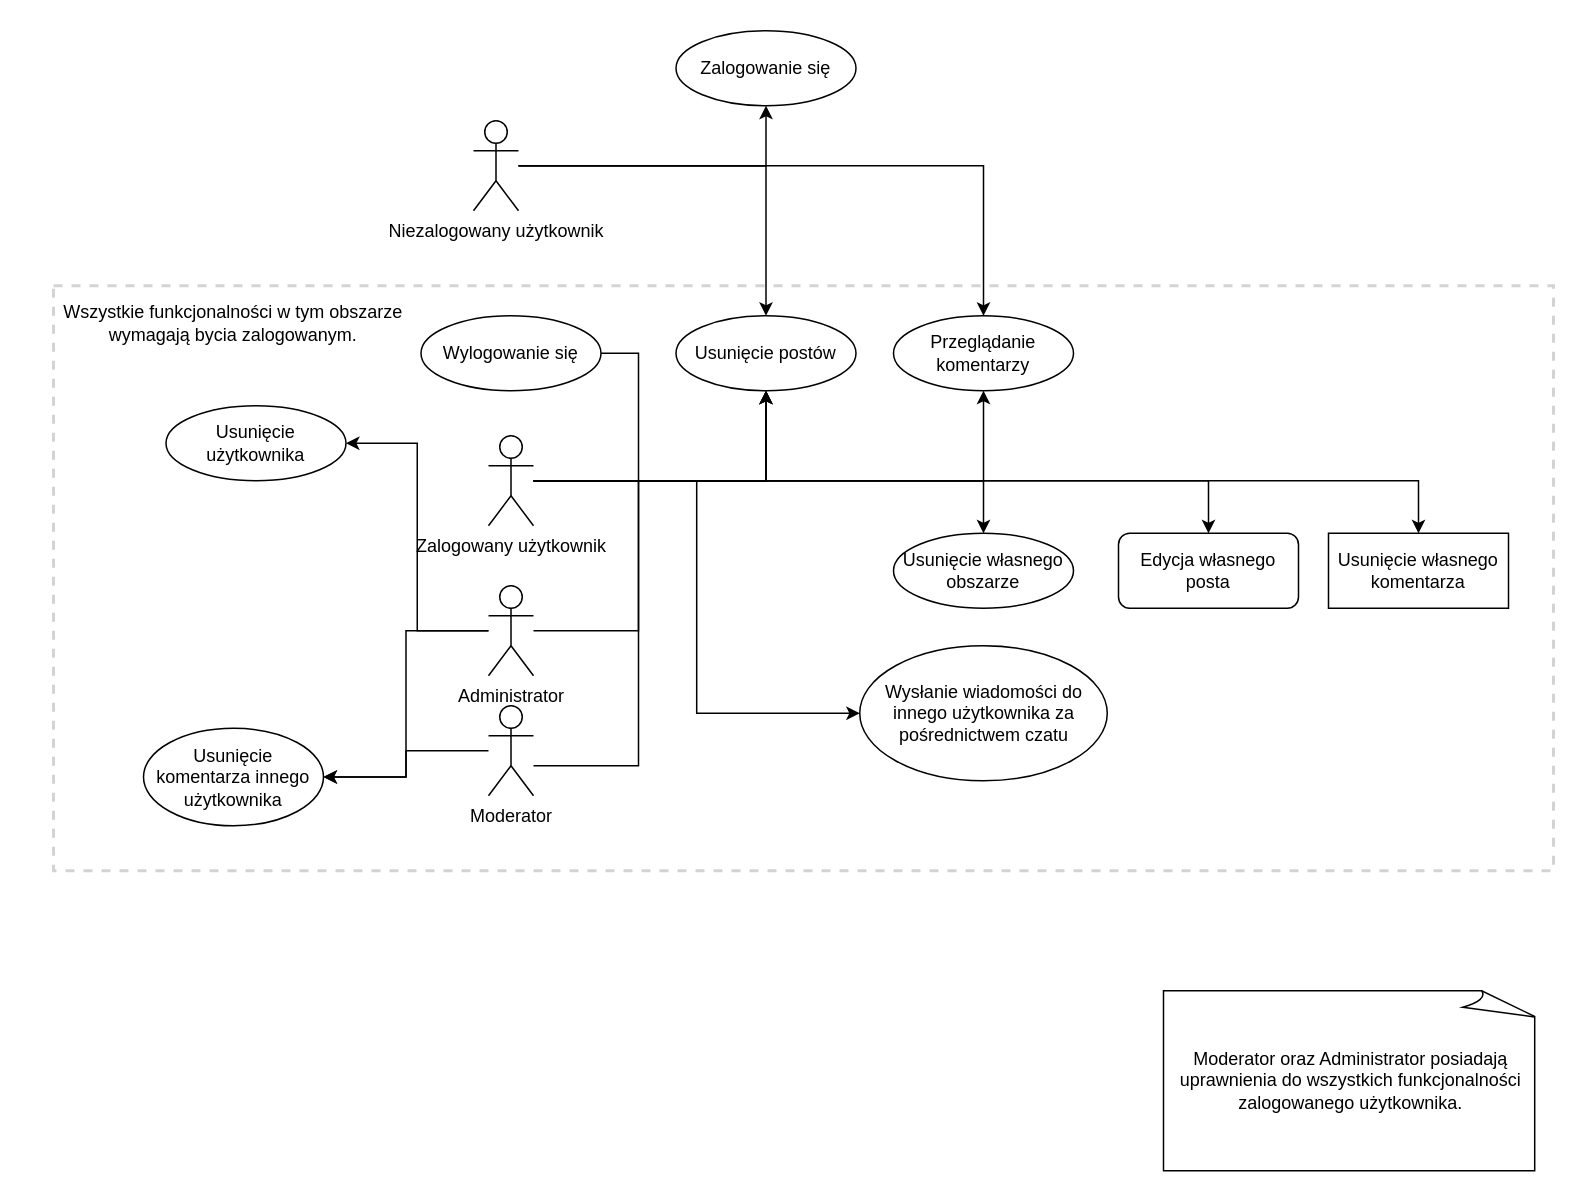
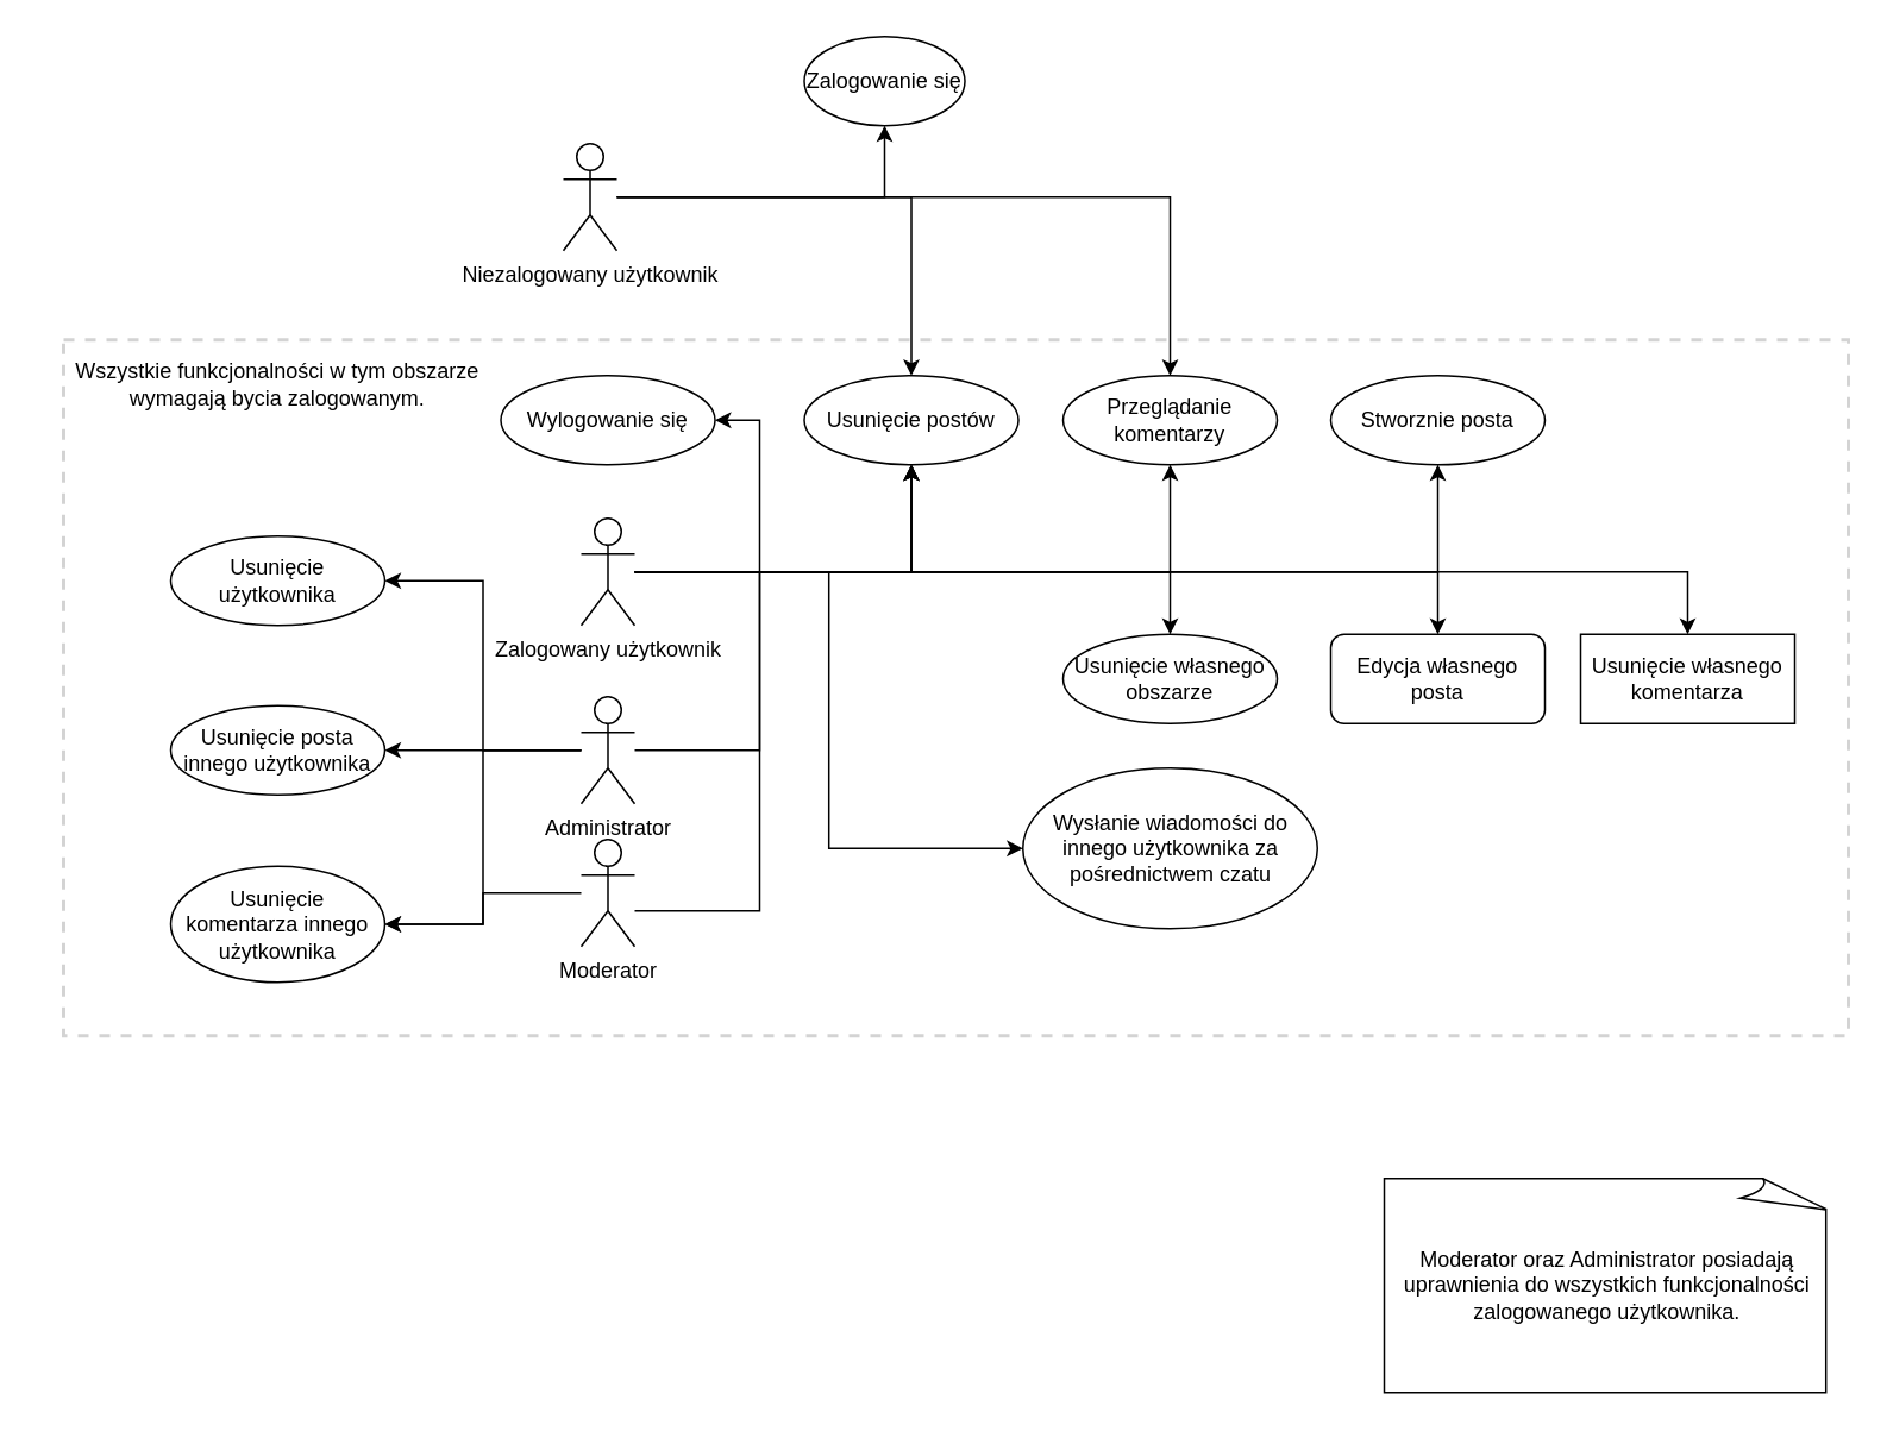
  <mxCell id="0" />
  <mxCell id="1" parent="0" />
  <mxCell id="2" value="" style="rounded=0;whiteSpace=wrap;html=1;fillColor=none;strokeColor=light-dark(#D3D3D3,#DADADA);strokeWidth=2;dashed=1;" vertex="1" parent="1"><mxGeometry x="35" y="190" width="1000" height="390" as="geometry" /></mxCell>
  <mxCell id="3" style="edgeStyle=orthogonalEdgeStyle;rounded=0;orthogonalLoop=1;jettySize=auto;html=1;" edge="1" parent="1" source="6" target="24"><mxGeometry relative="1" as="geometry" /></mxCell>
  <mxCell id="4" style="edgeStyle=orthogonalEdgeStyle;rounded=0;orthogonalLoop=1;jettySize=auto;html=1;entryX=0.5;entryY=0;entryDx=0;entryDy=0;" edge="1" parent="1" source="6" target="25"><mxGeometry relative="1" as="geometry"><Array as="points"><mxPoint x="655" y="110" /></Array></mxGeometry></mxCell>
  <mxCell id="5" style="edgeStyle=orthogonalEdgeStyle;rounded=0;orthogonalLoop=1;jettySize=auto;html=1;entryX=0.5;entryY=1;entryDx=0;entryDy=0;" edge="1" parent="1" source="6" target="36"><mxGeometry relative="1" as="geometry" /></mxCell>
  <mxCell id="6" value="Niezalogowany użytkownik&lt;div&gt;&lt;br&gt;&lt;/div&gt;" style="shape=umlActor;verticalLabelPosition=bottom;verticalAlign=top;html=1;outlineConnect=0;" vertex="1" parent="1"><mxGeometry x="315" y="80" width="30" height="60" as="geometry" /></mxCell>
  <mxCell id="7" style="edgeStyle=orthogonalEdgeStyle;rounded=0;orthogonalLoop=1;jettySize=auto;html=1;entryX=0.5;entryY=1;entryDx=0;entryDy=0;" edge="1" parent="1" source="15" target="24"><mxGeometry relative="1" as="geometry" /></mxCell>
  <mxCell id="8" style="edgeStyle=orthogonalEdgeStyle;rounded=0;orthogonalLoop=1;jettySize=auto;html=1;entryX=0.5;entryY=1;entryDx=0;entryDy=0;curved=0;" edge="1" parent="1" source="15" target="25"><mxGeometry relative="1" as="geometry" /></mxCell>
+ <mxCell id="9" style="edgeStyle=orthogonalEdgeStyle;rounded=0;orthogonalLoop=1;jettySize=auto;html=1;entryX=0.5;entryY=1;entryDx=0;entryDy=0;" edge="1" parent="1" source="15" target="26"><mxGeometry relative="1" as="geometry" /></mxCell>
  <mxCell id="10" style="edgeStyle=orthogonalEdgeStyle;rounded=0;orthogonalLoop=1;jettySize=auto;html=1;" edge="1" parent="1" source="15" target="28"><mxGeometry relative="1" as="geometry" /></mxCell>
  <mxCell id="11" style="edgeStyle=orthogonalEdgeStyle;rounded=0;orthogonalLoop=1;jettySize=auto;html=1;" edge="1" parent="1" source="15" target="29"><mxGeometry relative="1" as="geometry" /></mxCell>
  <mxCell id="12" style="edgeStyle=orthogonalEdgeStyle;rounded=0;orthogonalLoop=1;jettySize=auto;html=1;" edge="1" parent="1" source="15" target="30"><mxGeometry relative="1" as="geometry" /></mxCell>
  <mxCell id="13" style="edgeStyle=orthogonalEdgeStyle;rounded=0;orthogonalLoop=1;jettySize=auto;html=1;entryX=0;entryY=0.5;entryDx=0;entryDy=0;" edge="1" parent="1" source="15" target="31"><mxGeometry relative="1" as="geometry" /></mxCell>
- <mxCell id="14" style="edgeStyle=orthogonalEdgeStyle;rounded=0;orthogonalLoop=1;jettySize=auto;html=1;entryX=1;entryY=0.5;entryDx=0;entryDy=0;endArrow=none;" edge="1" parent="1" source="15" target="37"><mxGeometry relative="1" as="geometry"><Array as="points"><mxPoint x="425" y="320" /><mxPoint x="425" y="235" /></Array></mxGeometry></mxCell>
+ <mxCell id="14" style="edgeStyle=orthogonalEdgeStyle;rounded=0;orthogonalLoop=1;jettySize=auto;html=1;entryX=1;entryY=0.5;entryDx=0;entryDy=0;" edge="1" parent="1" source="15" target="37"><mxGeometry relative="1" as="geometry"><Array as="points"><mxPoint x="425" y="320" /><mxPoint x="425" y="235" /></Array></mxGeometry></mxCell>
  <mxCell id="15" value="Zalogowany użytkownik&lt;div&gt;&lt;br&gt;&lt;/div&gt;" style="shape=umlActor;verticalLabelPosition=bottom;verticalAlign=top;html=1;outlineConnect=0;" vertex="1" parent="1"><mxGeometry x="325" y="290" width="30" height="60" as="geometry" /></mxCell>
  <mxCell id="16" style="edgeStyle=orthogonalEdgeStyle;rounded=0;orthogonalLoop=1;jettySize=auto;html=1;" edge="1" parent="1" source="18" target="24"><mxGeometry relative="1" as="geometry"><Array as="points"><mxPoint x="425" y="510" /><mxPoint x="425" y="320" /><mxPoint x="510" y="320" /></Array></mxGeometry></mxCell>
  <mxCell id="17" style="edgeStyle=orthogonalEdgeStyle;rounded=0;orthogonalLoop=1;jettySize=auto;html=1;" edge="1" parent="1" source="18" target="33"><mxGeometry relative="1" as="geometry" /></mxCell>
  <mxCell id="18" value="&lt;div&gt;Moderator&lt;/div&gt;" style="shape=umlActor;verticalLabelPosition=bottom;verticalAlign=top;html=1;outlineConnect=0;" vertex="1" parent="1"><mxGeometry x="325" y="470" width="30" height="60" as="geometry" /></mxCell>
  <mxCell id="19" style="edgeStyle=orthogonalEdgeStyle;rounded=0;orthogonalLoop=1;jettySize=auto;html=1;" edge="1" parent="1" source="23" target="24"><mxGeometry relative="1" as="geometry"><Array as="points"><mxPoint x="425" y="420" /><mxPoint x="425" y="320" /><mxPoint x="510" y="320" /></Array></mxGeometry></mxCell>
+ <mxCell id="20" style="edgeStyle=orthogonalEdgeStyle;rounded=0;orthogonalLoop=1;jettySize=auto;html=1;" edge="1" parent="1" source="23" target="32"><mxGeometry relative="1" as="geometry" /></mxCell>
  <mxCell id="21" style="edgeStyle=orthogonalEdgeStyle;rounded=0;orthogonalLoop=1;jettySize=auto;html=1;entryX=1;entryY=0.5;entryDx=0;entryDy=0;" edge="1" parent="1" source="23" target="33"><mxGeometry relative="1" as="geometry" /></mxCell>
  <mxCell id="22" style="edgeStyle=orthogonalEdgeStyle;rounded=0;orthogonalLoop=1;jettySize=auto;html=1;entryX=1;entryY=0.5;entryDx=0;entryDy=0;" edge="1" parent="1" source="23" target="34"><mxGeometry relative="1" as="geometry" /></mxCell>
  <mxCell id="23" value="&lt;div&gt;Administrator&lt;/div&gt;" style="shape=umlActor;verticalLabelPosition=bottom;verticalAlign=top;html=1;outlineConnect=0;" vertex="1" parent="1"><mxGeometry x="325" y="390" width="30" height="60" as="geometry" /></mxCell>
  <mxCell id="24" value="Usunięcie postów" style="ellipse;whiteSpace=wrap;html=1;" vertex="1" parent="1"><mxGeometry x="450" y="210" width="120" height="50" as="geometry" /></mxCell>
  <mxCell id="25" value="Przeglądanie komentarzy" style="ellipse;whiteSpace=wrap;html=1;" vertex="1" parent="1"><mxGeometry x="595" y="210" width="120" height="50" as="geometry" /></mxCell>
+ <mxCell id="26" value="Stworznie posta" style="ellipse;whiteSpace=wrap;html=1;" vertex="1" parent="1"><mxGeometry x="745" y="210" width="120" height="50" as="geometry" /></mxCell>
  <mxCell id="27" value="Moderator oraz Administrator posiadają uprawnienia do wszystkich funkcjonalności zalogowanego użytkownika." style="whiteSpace=wrap;html=1;shape=mxgraph.basic.document" vertex="1" parent="1"><mxGeometry x="775" y="660" width="250" height="120" as="geometry" /></mxCell>
  <mxCell id="28" value="Edycja własnego posta" style="whiteSpace=wrap;html=1;rounded=1;" vertex="1" parent="1"><mxGeometry x="745" y="355" width="120" height="50" as="geometry" /></mxCell>
  <mxCell id="29" value="Usunięcie własnego obszarze" style="ellipse;whiteSpace=wrap;html=1;" vertex="1" parent="1"><mxGeometry x="595" y="355" width="120" height="50" as="geometry" /></mxCell>
  <mxCell id="30" value="Usunięcie własnego komentarza" style="whiteSpace=wrap;html=1;rounded=0;" vertex="1" parent="1"><mxGeometry x="885" y="355" width="120" height="50" as="geometry" /></mxCell>
  <mxCell id="31" value="Wysłanie wiadomości do innego użytkownika za pośrednictwem czatu" style="ellipse;whiteSpace=wrap;html=1;" vertex="1" parent="1"><mxGeometry x="572.5" y="430" width="165" height="90" as="geometry" /></mxCell>
+ <mxCell id="32" value="Usunięcie posta innego użytkownika" style="ellipse;whiteSpace=wrap;html=1;" vertex="1" parent="1"><mxGeometry x="95" y="395" width="120" height="50" as="geometry" /></mxCell>
  <mxCell id="33" value="Usunięcie komentarza innego użytkownika" style="ellipse;whiteSpace=wrap;html=1;" vertex="1" parent="1"><mxGeometry x="95" y="485" width="120" height="65" as="geometry" /></mxCell>
- <mxCell id="34" value="Usunięcie użytkownika" style="ellipse;whiteSpace=wrap;html=1;" vertex="1" parent="1"><mxGeometry x="110" y="270" width="120" height="50" as="geometry" /></mxCell>
+ <mxCell id="34" value="Usunięcie użytkownika" style="ellipse;whiteSpace=wrap;html=1;" vertex="1" parent="1"><mxGeometry x="95" y="300" width="120" height="50" as="geometry" /></mxCell>
  <mxCell id="35" value="Wszystkie funkcjonalności w tym obszarze wymagają bycia zalogowanym." style="text;html=1;whiteSpace=wrap;strokeColor=none;fillColor=none;align=center;verticalAlign=middle;rounded=0;" vertex="1" parent="1"><mxGeometry x="20" y="200" width="270" height="30" as="geometry" /></mxCell>
- <mxCell id="36" value="Zalogowanie się" style="ellipse;whiteSpace=wrap;html=1;" vertex="1" parent="1"><mxGeometry x="450" y="20" width="120" height="50" as="geometry" /></mxCell>
+ <mxCell id="36" value="Zalogowanie się" style="ellipse;whiteSpace=wrap;html=1;" vertex="1" parent="1"><mxGeometry x="450" y="20" width="90" height="50" as="geometry" /></mxCell>
  <mxCell id="37" value="Wylogowanie się" style="ellipse;whiteSpace=wrap;html=1;" vertex="1" parent="1"><mxGeometry x="280" y="210" width="120" height="50" as="geometry" /></mxCell>
